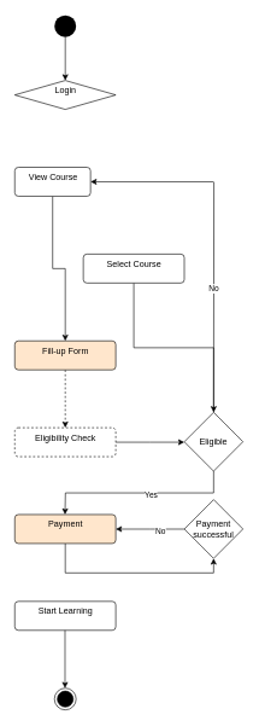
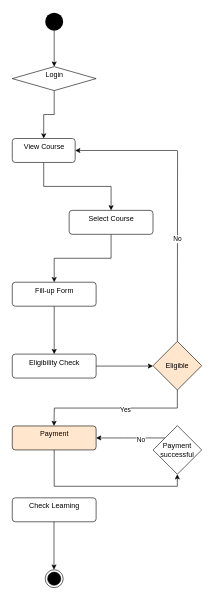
  <mxCell id="0" />
  <mxCell id="1" parent="0" />
  <mxCell id="2" value="" style="edgeStyle=orthogonalEdgeStyle;rounded=0;orthogonalLoop=1;jettySize=auto;html=1;" edge="1" parent="1" source="3" target="10"><mxGeometry relative="1" as="geometry" /></mxCell>
  <mxCell id="3" value="" style="ellipse;fillColor=#000000;strokeColor=none;" vertex="1" parent="1"><mxGeometry x="75" y="20" width="30" height="30" as="geometry" /></mxCell>
  <mxCell id="4" value="" style="ellipse;html=1;shape=endState;fillColor=#000000;strokeColor=#000000;" vertex="1" parent="1"><mxGeometry x="75" y="950" width="30" height="30" as="geometry" /></mxCell>
- <mxCell id="5" value="" style="edgeStyle=orthogonalEdgeStyle;rounded=0;orthogonalLoop=1;jettySize=auto;html=1;" edge="1" parent="1" source="6" target="13"><mxGeometry relative="1" as="geometry" /></mxCell>
+ <mxCell id="5" value="" style="edgeStyle=orthogonalEdgeStyle;rounded=0;orthogonalLoop=1;jettySize=auto;html=1;" edge="1" parent="1" source="6" target="8"><mxGeometry relative="1" as="geometry" /></mxCell>
  <mxCell id="6" value="View Course" style="html=1;align=center;verticalAlign=top;rounded=1;absoluteArcSize=1;arcSize=10;dashed=0;" vertex="1" parent="1"><mxGeometry x="20" y="230" width="105" height="40" as="geometry" /></mxCell>
- <mxCell id="7" value="" style="edgeStyle=orthogonalEdgeStyle;rounded=0;orthogonalLoop=1;jettySize=auto;html=1;" edge="1" parent="1" source="8" target="16"><mxGeometry relative="1" as="geometry" /></mxCell>
+ <mxCell id="7" value="" style="edgeStyle=orthogonalEdgeStyle;rounded=0;orthogonalLoop=1;jettySize=auto;html=1;" edge="1" parent="1" source="8" target="13"><mxGeometry relative="1" as="geometry" /></mxCell>
  <mxCell id="8" value="Select Course" style="html=1;align=center;verticalAlign=top;rounded=1;absoluteArcSize=1;arcSize=10;dashed=0;" vertex="1" parent="1"><mxGeometry x="115" y="350" width="140" height="40" as="geometry" /></mxCell>
+ <mxCell id="9" value="" style="edgeStyle=orthogonalEdgeStyle;rounded=0;orthogonalLoop=1;jettySize=auto;html=1;" edge="1" parent="1" source="10" target="6"><mxGeometry relative="1" as="geometry" /></mxCell>
  <mxCell id="10" value="Login" style="rhombus;html=1;align=center;verticalAlign=top;absoluteArcSize=1;arcSize=10;dashed=0;" vertex="1" parent="1"><mxGeometry x="20" y="110" width="140" height="40" as="geometry" /></mxCell>
  <mxCell id="11" style="edgeStyle=orthogonalEdgeStyle;rounded=0;orthogonalLoop=1;jettySize=auto;html=1;exitX=0.5;exitY=1;exitDx=0;exitDy=0;" edge="1" parent="1" source="6" target="6"><mxGeometry relative="1" as="geometry" /></mxCell>
- <mxCell id="12" value="" style="edgeStyle=orthogonalEdgeStyle;rounded=0;orthogonalLoop=1;jettySize=auto;html=1;dashed=1;" edge="1" parent="1" source="13" target="15"><mxGeometry relative="1" as="geometry" /></mxCell>
- <mxCell id="13" value="Fill-up Form" style="html=1;align=center;verticalAlign=top;rounded=1;absoluteArcSize=1;arcSize=10;dashed=0;fillColor=#ffe6cc;" vertex="1" parent="1"><mxGeometry x="20" y="470" width="140" height="40" as="geometry" /></mxCell>
+ <mxCell id="12" value="" style="edgeStyle=orthogonalEdgeStyle;rounded=0;orthogonalLoop=1;jettySize=auto;html=1;" edge="1" parent="1" source="13" target="15"><mxGeometry relative="1" as="geometry" /></mxCell>
+ <mxCell id="13" value="Fill-up Form" style="html=1;align=center;verticalAlign=top;rounded=1;absoluteArcSize=1;arcSize=10;dashed=0;" vertex="1" parent="1"><mxGeometry x="20" y="470" width="140" height="40" as="geometry" /></mxCell>
  <mxCell id="14" style="edgeStyle=orthogonalEdgeStyle;rounded=0;orthogonalLoop=1;jettySize=auto;html=1;exitX=1;exitY=0.5;exitDx=0;exitDy=0;" edge="1" parent="1" source="15"><mxGeometry relative="1" as="geometry"><mxPoint x="255" y="610" as="targetPoint" /></mxGeometry></mxCell>
- <mxCell id="15" value="Eligibility Check" style="html=1;align=center;verticalAlign=top;rounded=1;absoluteArcSize=1;arcSize=10;dashed=1;" vertex="1" parent="1"><mxGeometry x="20" y="590" width="140" height="40" as="geometry" /></mxCell>
- <mxCell id="16" value="Eligible" style="rhombus;" vertex="1" parent="1"><mxGeometry x="255" y="568.75" width="81.25" height="81.25" as="geometry" /></mxCell>
+ <mxCell id="15" value="Eligibility Check" style="html=1;align=center;verticalAlign=top;rounded=1;absoluteArcSize=1;arcSize=10;dashed=0;" vertex="1" parent="1"><mxGeometry x="20" y="590" width="140" height="40" as="geometry" /></mxCell>
+ <mxCell id="16" value="Eligible" style="rhombus;fillColor=#ffe6cc;" vertex="1" parent="1"><mxGeometry x="255" y="568.75" width="81.25" height="81.25" as="geometry" /></mxCell>
  <mxCell id="17" value="" style="endArrow=none;html=1;exitX=0.5;exitY=0;exitDx=0;exitDy=0;" edge="1" parent="1" source="16"><mxGeometry width="50" height="50" relative="1" as="geometry"><mxPoint x="335" y="530" as="sourcePoint" /><mxPoint x="296" y="250" as="targetPoint" /></mxGeometry></mxCell>
  <mxCell id="18" value="No" style="edgeLabel;html=1;align=center;verticalAlign=middle;resizable=0;points=[];" vertex="1" connectable="0" parent="17"><mxGeometry x="0.071" relative="1" as="geometry"><mxPoint as="offset" /></mxGeometry></mxCell>
  <mxCell id="19" value="" style="endArrow=classic;html=1;entryX=1;entryY=0.5;entryDx=0;entryDy=0;" edge="1" parent="1" target="6"><mxGeometry width="50" height="50" relative="1" as="geometry"><mxPoint x="295" y="250" as="sourcePoint" /><mxPoint x="295" y="240" as="targetPoint" /></mxGeometry></mxCell>
  <mxCell id="20" value="" style="edgeStyle=orthogonalEdgeStyle;rounded=0;orthogonalLoop=1;jettySize=auto;html=1;exitX=0.5;exitY=1;exitDx=0;exitDy=0;entryX=0.5;entryY=1;entryDx=0;entryDy=0;" edge="1" parent="1" source="21" target="26"><mxGeometry relative="1" as="geometry"><mxPoint x="90" y="780" as="sourcePoint" /></mxGeometry></mxCell>
  <mxCell id="21" value="Payment" style="html=1;align=center;verticalAlign=top;rounded=1;absoluteArcSize=1;arcSize=10;dashed=0;fillColor=#ffe6cc;" vertex="1" parent="1"><mxGeometry x="20" y="710" width="140" height="40" as="geometry" /></mxCell>
  <mxCell id="22" value="" style="edgeStyle=orthogonalEdgeStyle;rounded=0;orthogonalLoop=1;jettySize=auto;html=1;exitX=0.5;exitY=1;exitDx=0;exitDy=0;" edge="1" parent="1" source="16"><mxGeometry relative="1" as="geometry"><mxPoint x="89.66" y="630" as="sourcePoint" /><mxPoint x="89.66" y="710" as="targetPoint" /></mxGeometry></mxCell>
  <mxCell id="23" value="Yes" style="edgeLabel;html=1;align=center;verticalAlign=middle;resizable=0;points=[];" vertex="1" connectable="0" parent="22"><mxGeometry x="-0.117" y="2" relative="1" as="geometry"><mxPoint as="offset" /></mxGeometry></mxCell>
  <mxCell id="24" value="" style="edgeStyle=orthogonalEdgeStyle;rounded=0;orthogonalLoop=1;jettySize=auto;html=1;" edge="1" parent="1" source="26" target="21"><mxGeometry relative="1" as="geometry"><Array as="points"><mxPoint x="207" y="730" /><mxPoint x="207" y="730" /></Array></mxGeometry></mxCell>
  <mxCell id="25" value="No" style="edgeLabel;html=1;align=center;verticalAlign=middle;resizable=0;points=[];" vertex="1" connectable="0" parent="24"><mxGeometry x="-0.291" y="2" relative="1" as="geometry"><mxPoint as="offset" /></mxGeometry></mxCell>
- <mxCell id="26" value="Payment successful" style="rhombus;horizontal=1;verticalAlign=middle;whiteSpace=wrap;" vertex="1" parent="1"><mxGeometry x="255" y="689.38" width="81.25" height="81.25" as="geometry" /></mxCell>
- <mxCell id="27" value="Start Learning" style="html=1;align=center;verticalAlign=top;rounded=1;absoluteArcSize=1;arcSize=10;dashed=0;" vertex="1" parent="1"><mxGeometry x="20" y="830" width="140" height="40" as="geometry" /></mxCell>
+ <mxCell id="26" value="Payment successful" style="rhombus;horizontal=1;verticalAlign=middle;whiteSpace=wrap;" vertex="1" parent="1"><mxGeometry x="255" y="709.38" width="81.25" height="81.25" as="geometry" /></mxCell>
+ <mxCell id="27" value="Check Learning" style="html=1;align=center;verticalAlign=top;rounded=1;absoluteArcSize=1;arcSize=10;dashed=0;" vertex="1" parent="1"><mxGeometry x="20" y="830" width="140" height="40" as="geometry" /></mxCell>
  <mxCell id="28" value="" style="edgeStyle=orthogonalEdgeStyle;rounded=0;orthogonalLoop=1;jettySize=auto;html=1;" edge="1" parent="1"><mxGeometry relative="1" as="geometry"><mxPoint x="89.66" y="870" as="sourcePoint" /><mxPoint x="89.66" y="950" as="targetPoint" /></mxGeometry></mxCell>
